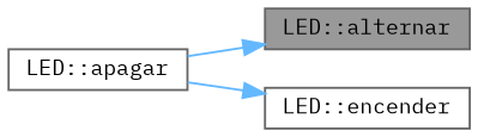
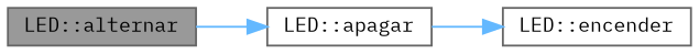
  digraph {
    fontname="IBM Plex Mono"
    rankdir=LR
    node [color=grey40 fillcolor=white fontname="IBM Plex Mono" fontsize=10 shape=box style=filled]
    edge [color=steelblue1 fontname="IBM Plex Mono" fontsize=10 labelfontname=Helvetica labelfontsize=10 style=solid]
    n1 [color=gray40 fillcolor=grey60 fontcolor=black height=0.2 label="LED::alternar" width=0.4]
    n2 [height=0.2 label="LED::apagar" width=0.4]
    n3 [height=0.2 label="LED::encender" width=0.4]
-   n2 -> n1
+   n1 -> n2
    n2 -> n3
  }
